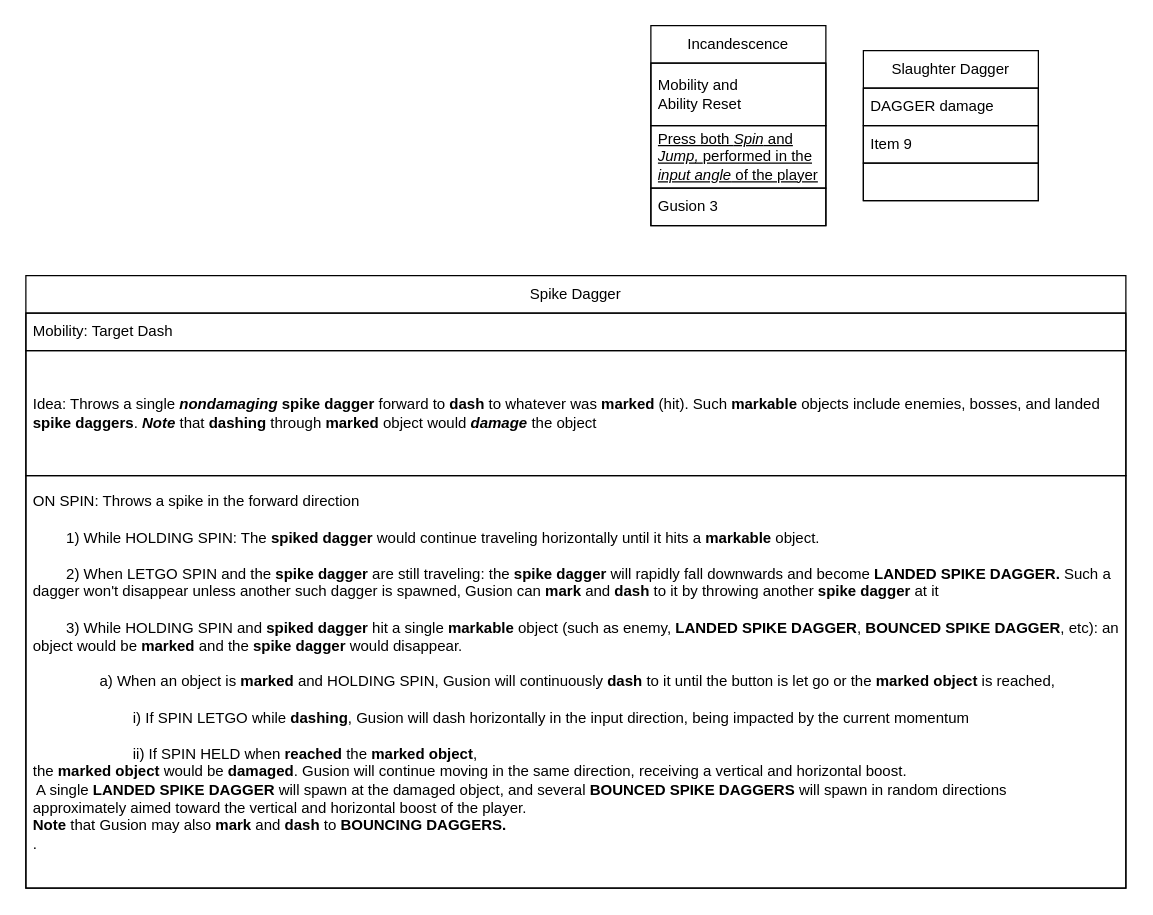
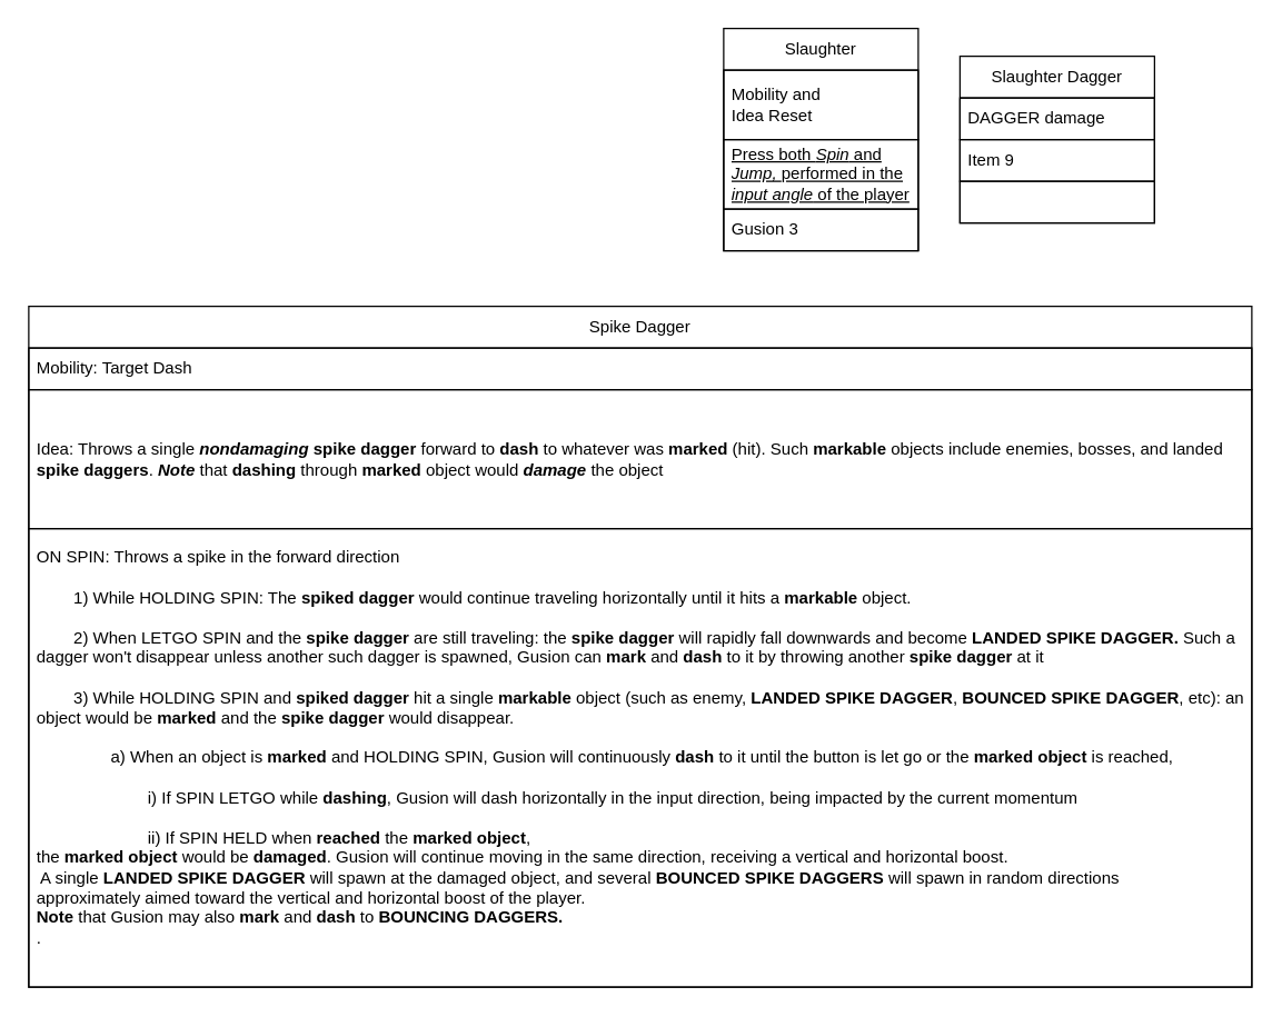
  <mxCell id="0" />
  <mxCell id="1" parent="0" />
  <mxCell id="2" value="&lt;div&gt;Slaughter Dagger&lt;/div&gt;" style="swimlane;fontStyle=0;childLayout=stackLayout;horizontal=1;startSize=30;horizontalStack=0;resizeParent=1;resizeParentMax=0;resizeLast=0;collapsible=1;marginBottom=0;whiteSpace=wrap;html=1;strokeColor=default;" parent="1" vertex="1"><mxGeometry x="690" y="40" width="140" height="120" as="geometry" /></mxCell>
  <mxCell id="3" value="DAGGER damage" style="text;strokeColor=default;fillColor=none;align=left;verticalAlign=middle;spacingLeft=4;spacingRight=4;overflow=hidden;points=[[0,0.5],[1,0.5]];portConstraint=eastwest;rotatable=0;whiteSpace=wrap;html=1;" parent="2" vertex="1"><mxGeometry y="30" width="140" height="30" as="geometry" /></mxCell>
  <mxCell id="4" value="Item 9" style="text;strokeColor=default;fillColor=none;align=left;verticalAlign=middle;spacingLeft=4;spacingRight=4;overflow=hidden;points=[[0,0.5],[1,0.5]];portConstraint=eastwest;rotatable=0;whiteSpace=wrap;html=1;" parent="2" vertex="1"><mxGeometry y="60" width="140" height="30" as="geometry" /></mxCell>
  <mxCell id="5" value="" style="text;strokeColor=default;fillColor=none;align=left;verticalAlign=middle;spacingLeft=4;spacingRight=4;overflow=hidden;points=[[0,0.5],[1,0.5]];portConstraint=eastwest;rotatable=0;whiteSpace=wrap;html=1;" parent="2" vertex="1"><mxGeometry y="90" width="140" height="30" as="geometry" /></mxCell>
- <mxCell id="6" value="Incandescence" style="swimlane;fontStyle=0;childLayout=stackLayout;horizontal=1;startSize=30;horizontalStack=0;resizeParent=1;resizeParentMax=0;resizeLast=0;collapsible=1;marginBottom=0;whiteSpace=wrap;html=1;strokeColor=default;" parent="1" vertex="1"><mxGeometry x="520" y="20" width="140" height="160" as="geometry" /></mxCell>
- <mxCell id="7" value="Mobility and &lt;br&gt;Ability Reset" style="text;strokeColor=default;fillColor=none;align=left;verticalAlign=middle;spacingLeft=4;spacingRight=4;overflow=hidden;points=[[0,0.5],[1,0.5]];portConstraint=eastwest;rotatable=0;whiteSpace=wrap;html=1;" parent="6" vertex="1"><mxGeometry y="30" width="140" height="50" as="geometry" /></mxCell>
+ <mxCell id="6" value="Slaughter" style="swimlane;fontStyle=0;childLayout=stackLayout;horizontal=1;startSize=30;horizontalStack=0;resizeParent=1;resizeParentMax=0;resizeLast=0;collapsible=1;marginBottom=0;whiteSpace=wrap;html=1;strokeColor=default;" parent="1" vertex="1"><mxGeometry x="520" y="20" width="140" height="160" as="geometry" /></mxCell>
+ <mxCell id="7" value="Mobility and &lt;br&gt;Idea Reset" style="text;strokeColor=default;fillColor=none;align=left;verticalAlign=middle;spacingLeft=4;spacingRight=4;overflow=hidden;points=[[0,0.5],[1,0.5]];portConstraint=eastwest;rotatable=0;whiteSpace=wrap;html=1;" parent="6" vertex="1"><mxGeometry y="30" width="140" height="50" as="geometry" /></mxCell>
  <mxCell id="8" value="&lt;u&gt;Press both &lt;i&gt;Spin&lt;/i&gt; and &lt;i&gt;Jump, &lt;/i&gt;performed in the &lt;i&gt;input angle&lt;/i&gt; of the player&lt;br&gt;&lt;/u&gt;" style="text;strokeColor=default;fillColor=none;align=left;verticalAlign=middle;spacingLeft=4;spacingRight=4;overflow=hidden;points=[[0,0.5],[1,0.5]];portConstraint=eastwest;rotatable=0;whiteSpace=wrap;html=1;" parent="6" vertex="1"><mxGeometry y="80" width="140" height="50" as="geometry" /></mxCell>
  <mxCell id="9" value="Gusion 3" style="text;strokeColor=default;fillColor=none;align=left;verticalAlign=middle;spacingLeft=4;spacingRight=4;overflow=hidden;points=[[0,0.5],[1,0.5]];portConstraint=eastwest;rotatable=0;whiteSpace=wrap;html=1;" parent="6" vertex="1"><mxGeometry y="130" width="140" height="30" as="geometry" /></mxCell>
  <mxCell id="10" value="&lt;div&gt;Spike Dagger&lt;/div&gt;" style="swimlane;fontStyle=0;childLayout=stackLayout;horizontal=1;startSize=30;horizontalStack=0;resizeParent=1;resizeParentMax=0;resizeLast=0;collapsible=1;marginBottom=0;whiteSpace=wrap;html=1;strokeColor=default;fillColor=default;swimlaneLine=1;" vertex="1" parent="1"><mxGeometry x="20" y="220" width="880" height="490" as="geometry" /></mxCell>
  <mxCell id="11" value="Mobility: Target Dash&lt;span style=&quot;white-space: pre;&quot;&gt;&#09;&lt;/span&gt;" style="text;strokeColor=default;fillColor=none;align=left;verticalAlign=middle;spacingLeft=4;spacingRight=4;overflow=hidden;points=[[0,0.5],[1,0.5]];portConstraint=eastwest;rotatable=0;whiteSpace=wrap;html=1;" parent="10" vertex="1"><mxGeometry y="30" width="880" height="30" as="geometry" /></mxCell>
  <mxCell id="12" value="Idea: Throws a single &lt;i&gt;&lt;b&gt;nondamaging&lt;/b&gt;&lt;/i&gt; &lt;b&gt;spike dagger&lt;/b&gt; forward to &lt;b&gt;dash&lt;/b&gt; to whatever was &lt;b&gt;marked&lt;/b&gt; (hit). Such &lt;b&gt;markable&lt;/b&gt; objects include enemies, bosses, and landed &lt;b&gt;spike daggers&lt;/b&gt;. &lt;i&gt;&lt;b&gt;Note&lt;/b&gt;&lt;/i&gt; that &lt;b&gt;dashing&lt;/b&gt; through &lt;b&gt;marked&lt;/b&gt; object would &lt;b&gt;&lt;i&gt;damage&lt;/i&gt; &lt;/b&gt;the object" style="text;strokeColor=default;fillColor=none;align=left;verticalAlign=middle;spacingLeft=4;spacingRight=4;overflow=hidden;points=[[0,0.5],[1,0.5]];portConstraint=eastwest;rotatable=0;whiteSpace=wrap;html=1;" parent="10" vertex="1"><mxGeometry y="60" width="880" height="100" as="geometry" /></mxCell>
  <mxCell id="13" value="&lt;div&gt;ON SPIN: Throws a spike in the forward direction&lt;/div&gt;&lt;div&gt;&lt;br&gt;&lt;/div&gt;&lt;div&gt;&lt;span style=&quot;white-space: pre;&quot;&gt;&#09;&lt;/span&gt;1) While HOLDING SPIN: The &lt;b&gt;spiked dagger&lt;/b&gt; would continue traveling horizontally until it hits a &lt;b&gt;markable&lt;/b&gt; object.&lt;/div&gt;&lt;div&gt;&lt;div&gt;&lt;br&gt;&lt;/div&gt;&lt;span style=&quot;white-space: pre;&quot;&gt;&#09;&lt;/span&gt;2) When LETGO SPIN and the &lt;b&gt;spike dagger &lt;/b&gt;are still traveling: the &lt;b&gt;spike dagger&lt;/b&gt; will rapidly fall downwards and become&lt;b&gt; LANDED SPIKE DAGGER.&lt;/b&gt; Such a dagger won't disappear unless another such dagger is spawned, Gusion can &lt;b&gt;mark&lt;/b&gt; and &lt;b&gt;dash&lt;/b&gt; to it by throwing another &lt;b&gt;spike dagger&lt;/b&gt; at it&lt;/div&gt;&lt;div&gt;&lt;br&gt;&lt;/div&gt;&lt;div&gt;&lt;div&gt;&lt;span style=&quot;white-space: pre;&quot;&gt;&#09;&lt;/span&gt;3) While HOLDING SPIN and &lt;b&gt;spiked dagger&lt;/b&gt; hit a single &lt;b&gt;markable&lt;/b&gt; object (such as enemy, &lt;b&gt;LANDED SPIKE DAGGER&lt;/b&gt;, &lt;b&gt;BOUNCED SPIKE DAGGER&lt;/b&gt;, etc): an object would be &lt;b&gt;marked&lt;/b&gt; and the &lt;b&gt;spike dagger&lt;/b&gt; would disappear. &lt;br&gt;&lt;/div&gt;&lt;div&gt;&lt;br&gt;&lt;/div&gt;&lt;div&gt;&lt;span style=&quot;white-space: pre;&quot;&gt;&#09;&lt;/span&gt;&lt;span style=&quot;white-space: pre;&quot;&gt;&#09;&lt;/span&gt;a) When an object is &lt;b&gt;marked&lt;/b&gt; and HOLDING SPIN, Gusion will continuously &lt;b&gt;dash&lt;/b&gt; to it until the button is let go or the &lt;b&gt;marked object&lt;/b&gt; is reached,&lt;/div&gt;&lt;div&gt;&lt;span style=&quot;white-space: pre;&quot;&gt;&#09;&lt;/span&gt;&lt;span style=&quot;white-space: pre;&quot;&gt;&#09;&lt;/span&gt;&lt;/div&gt;&lt;div&gt;&lt;span style=&quot;white-space: pre;&quot;&gt;&#09;&lt;/span&gt;&lt;span style=&quot;white-space: pre;&quot;&gt;&#09;&lt;/span&gt;&lt;span style=&quot;white-space: pre;&quot;&gt;&#09;&lt;/span&gt;i) If SPIN LETGO while &lt;b&gt;dashing&lt;/b&gt;, Gusion will dash horizontally in the input direction, being impacted by the current momentum&lt;/div&gt;&lt;div&gt;&lt;br&gt;&lt;/div&gt;&lt;div&gt;&lt;span style=&quot;white-space: pre;&quot;&gt;&#09;&lt;/span&gt;&lt;span style=&quot;white-space: pre;&quot;&gt;&#09;&lt;/span&gt;&lt;span style=&quot;white-space: pre;&quot;&gt;&#09;ii) If SPIN HELD when &lt;b&gt;reached&lt;/b&gt; the &lt;b&gt;marked object&lt;/b&gt;,&lt;/span&gt;&lt;/div&gt;&lt;div&gt;&lt;span style=&quot;white-space: pre;&quot;&gt;the &lt;b&gt;marked object&lt;/b&gt; would be &lt;b&gt;damaged&lt;/b&gt;. Gusion will continue moving in the same direction, receiving a vertical and horizontal boost.&lt;/span&gt;&lt;/div&gt;&lt;div&gt;&lt;span style=&quot;white-space: pre;&quot;&gt; A single &lt;b&gt;LANDED SPIKE DAGGER &lt;/b&gt;will spawn at the damaged object, and several &lt;b&gt;BOUNCED SPIKE DAGGERS&lt;/b&gt; will spawn in random directions&lt;/span&gt;&lt;/div&gt;&lt;div&gt;&lt;span style=&quot;white-space: pre;&quot;&gt;approximately aimed toward the vertical and horizontal boost of the player. &lt;/span&gt;&lt;/div&gt;&lt;div&gt;&lt;span style=&quot;white-space: pre;&quot;&gt;&lt;b&gt;Note &lt;/b&gt;that Gusion may also &lt;b&gt;mark &lt;/b&gt;and &lt;b&gt;dash&lt;/b&gt; to &lt;b&gt;BOUNCING DAGGERS.&lt;br&gt;&lt;/b&gt;&lt;/span&gt;&lt;/div&gt;.&lt;/div&gt;&lt;div&gt;&lt;span style=&quot;white-space: pre;&quot;&gt;&#09;&lt;/span&gt;&lt;/div&gt;" style="text;strokeColor=default;fillColor=none;align=left;verticalAlign=middle;spacingLeft=4;spacingRight=4;overflow=hidden;rotatable=0;points=[[0,0.5],[1,0.5]];portConstraint=eastwest;html=1;whiteSpace=wrap;" vertex="1" parent="10"><mxGeometry y="160" width="880" height="330" as="geometry" /></mxCell>
